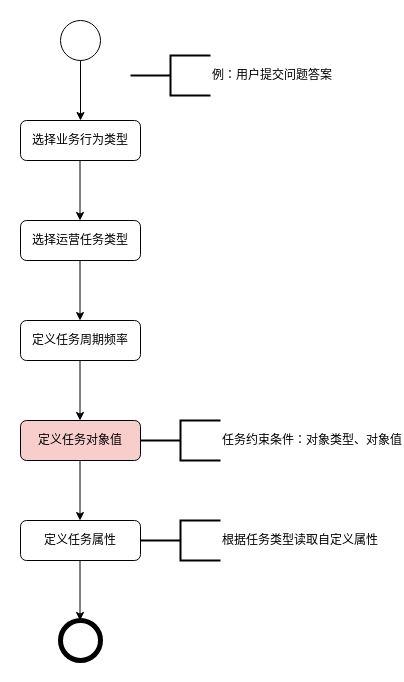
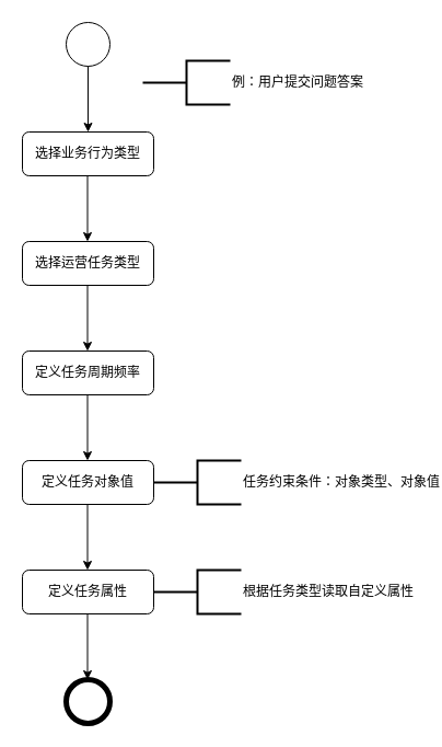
  <mxCell id="0" />
  <mxCell id="1" parent="0" />
  <mxCell id="2" value="选择业务行为类型" style="rounded=1;whiteSpace=wrap;html=1;fontSize=12;glass=0;strokeWidth=1;shadow=0;" parent="1" vertex="1"><mxGeometry x="20" y="120" width="120" height="40" as="geometry" /></mxCell>
  <mxCell id="3" value="选择运营任务类型" style="rounded=1;whiteSpace=wrap;html=1;fontSize=12;glass=0;strokeWidth=1;shadow=0;" parent="1" vertex="1"><mxGeometry x="20" y="220" width="120" height="40" as="geometry" /></mxCell>
  <mxCell id="4" value="例：用户提交问题答案" style="strokeWidth=2;html=1;shape=mxgraph.flowchart.annotation_2;align=left;labelPosition=right;pointerEvents=1;" parent="1" vertex="1"><mxGeometry x="130" y="55" width="80" height="40" as="geometry" /></mxCell>
- <mxCell id="5" value="定义任务对象值" style="rounded=1;whiteSpace=wrap;html=1;fontSize=12;glass=0;strokeWidth=1;shadow=0;fillColor=#f8cecc;" parent="1" vertex="1"><mxGeometry x="20" y="420" width="120" height="40" as="geometry" /></mxCell>
+ <mxCell id="5" value="定义任务对象值" style="rounded=1;whiteSpace=wrap;html=1;fontSize=12;glass=0;strokeWidth=1;shadow=0;" parent="1" vertex="1"><mxGeometry x="20" y="420" width="120" height="40" as="geometry" /></mxCell>
  <mxCell id="6" value="任务约束条件：对象类型、对象值" style="strokeWidth=2;html=1;shape=mxgraph.flowchart.annotation_2;align=left;labelPosition=right;pointerEvents=1;" parent="1" vertex="1"><mxGeometry x="140" y="420" width="80" height="40" as="geometry" /></mxCell>
  <mxCell id="7" value="" style="shape=ellipse;html=1;dashed=0;whitespace=wrap;aspect=fixed;strokeWidth=5;perimeter=ellipsePerimeter;" vertex="1" parent="1"><mxGeometry x="60" y="620" width="40" height="40" as="geometry" /></mxCell>
  <mxCell id="8" value="" style="shape=ellipse;html=1;dashed=0;whitespace=wrap;aspect=fixed;perimeter=ellipsePerimeter;" vertex="1" parent="1"><mxGeometry x="60" y="20" width="40" height="40" as="geometry" /></mxCell>
  <mxCell id="9" value="定义任务周期频率" style="rounded=1;whiteSpace=wrap;html=1;fontSize=12;glass=0;strokeWidth=1;shadow=0;" vertex="1" parent="1"><mxGeometry x="20" y="320" width="120" height="40" as="geometry" /></mxCell>
  <mxCell id="10" value="定义任务属性" style="rounded=1;whiteSpace=wrap;html=1;fontSize=12;glass=0;strokeWidth=1;shadow=0;" vertex="1" parent="1"><mxGeometry x="20" y="520" width="120" height="40" as="geometry" /></mxCell>
  <mxCell id="11" value="根据任务类型读取自定义属性" style="strokeWidth=2;html=1;shape=mxgraph.flowchart.annotation_2;align=left;labelPosition=right;pointerEvents=1;" vertex="1" parent="1"><mxGeometry x="140" y="520" width="80" height="40" as="geometry" /></mxCell>
  <mxCell id="12" value="" style="endArrow=classic;html=1;rounded=0;exitX=0.5;exitY=1;exitDx=0;exitDy=0;entryX=0.5;entryY=0;entryDx=0;entryDy=0;" edge="1" parent="1" source="8" target="2"><mxGeometry width="50" height="50" relative="1" as="geometry"><mxPoint x="190" y="65" as="sourcePoint" /><mxPoint x="240" y="15" as="targetPoint" /></mxGeometry></mxCell>
  <mxCell id="13" value="" style="endArrow=classic;html=1;rounded=0;exitX=0.5;exitY=1;exitDx=0;exitDy=0;entryX=0.5;entryY=0;entryDx=0;entryDy=0;" edge="1" parent="1"><mxGeometry width="50" height="50" relative="1" as="geometry"><mxPoint x="79.5" y="160" as="sourcePoint" /><mxPoint x="79.5" y="220" as="targetPoint" /></mxGeometry></mxCell>
  <mxCell id="14" value="" style="endArrow=classic;html=1;rounded=0;exitX=0.5;exitY=1;exitDx=0;exitDy=0;entryX=0.5;entryY=0;entryDx=0;entryDy=0;" edge="1" parent="1"><mxGeometry width="50" height="50" relative="1" as="geometry"><mxPoint x="79.5" y="260" as="sourcePoint" /><mxPoint x="79.5" y="320" as="targetPoint" /></mxGeometry></mxCell>
  <mxCell id="15" value="" style="endArrow=classic;html=1;rounded=0;exitX=0.5;exitY=1;exitDx=0;exitDy=0;entryX=0.5;entryY=0;entryDx=0;entryDy=0;" edge="1" parent="1"><mxGeometry width="50" height="50" relative="1" as="geometry"><mxPoint x="79.5" y="360" as="sourcePoint" /><mxPoint x="79.5" y="420" as="targetPoint" /></mxGeometry></mxCell>
  <mxCell id="16" value="" style="endArrow=classic;html=1;rounded=0;exitX=0.5;exitY=1;exitDx=0;exitDy=0;entryX=0.5;entryY=0;entryDx=0;entryDy=0;" edge="1" parent="1"><mxGeometry width="50" height="50" relative="1" as="geometry"><mxPoint x="79.5" y="460" as="sourcePoint" /><mxPoint x="79.5" y="520" as="targetPoint" /></mxGeometry></mxCell>
  <mxCell id="17" value="" style="endArrow=classic;html=1;rounded=0;exitX=0.5;exitY=1;exitDx=0;exitDy=0;entryX=0.5;entryY=0;entryDx=0;entryDy=0;" edge="1" parent="1"><mxGeometry width="50" height="50" relative="1" as="geometry"><mxPoint x="79.5" y="560" as="sourcePoint" /><mxPoint x="79.5" y="620" as="targetPoint" /></mxGeometry></mxCell>
